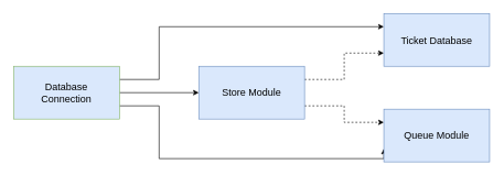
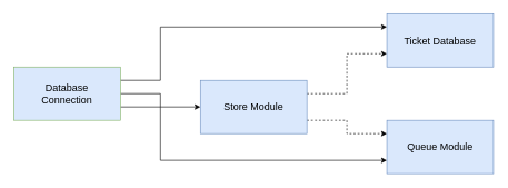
  <mxCell id="0" />
  <mxCell id="1" parent="0" />
  <mxCell id="2" style="edgeStyle=orthogonalEdgeStyle;rounded=0;orthogonalLoop=1;jettySize=auto;html=1;entryX=0;entryY=0.5;entryDx=0;entryDy=0;fontSize=15;" edge="1" parent="1" source="5" target="8"><mxGeometry relative="1" as="geometry" /></mxCell>
  <mxCell id="3" style="edgeStyle=orthogonalEdgeStyle;rounded=0;orthogonalLoop=1;jettySize=auto;html=1;exitX=1;exitY=0.25;exitDx=0;exitDy=0;entryX=0;entryY=0.25;entryDx=0;entryDy=0;fontSize=15;" edge="1" parent="1" source="5" target="9"><mxGeometry relative="1" as="geometry"><Array as="points"><mxPoint x="240" y="120" /><mxPoint x="240" y="40" /></Array></mxGeometry></mxCell>
  <mxCell id="4" style="edgeStyle=orthogonalEdgeStyle;rounded=0;orthogonalLoop=1;jettySize=auto;html=1;exitX=1;exitY=0.75;exitDx=0;exitDy=0;entryX=0;entryY=0.75;entryDx=0;entryDy=0;fontSize=15;" edge="1" parent="1" source="5" target="10"><mxGeometry relative="1" as="geometry"><Array as="points"><mxPoint x="240" y="160" /><mxPoint x="240" y="240" /></Array></mxGeometry></mxCell>
  <mxCell id="5" value="Database&lt;br&gt;Connection" style="rounded=0;whiteSpace=wrap;html=1;fontSize=15;fillColor=#dae8fc;strokeColor=#82b366;" vertex="1" parent="1"><mxGeometry x="20" y="100" width="160" height="80" as="geometry" /></mxCell>
  <mxCell id="6" style="edgeStyle=orthogonalEdgeStyle;rounded=0;orthogonalLoop=1;jettySize=auto;html=1;exitX=1;exitY=0.25;exitDx=0;exitDy=0;entryX=0;entryY=0.75;entryDx=0;entryDy=0;fontSize=15;dashed=1;" edge="1" parent="1" source="8" target="9"><mxGeometry relative="1" as="geometry" /></mxCell>
  <mxCell id="7" style="edgeStyle=orthogonalEdgeStyle;rounded=0;orthogonalLoop=1;jettySize=auto;html=1;exitX=1;exitY=0.75;exitDx=0;exitDy=0;entryX=0;entryY=0.25;entryDx=0;entryDy=0;fontSize=15;dashed=1;" edge="1" parent="1" source="8" target="10"><mxGeometry relative="1" as="geometry" /></mxCell>
- <mxCell id="8" value="Store Module" style="rounded=0;whiteSpace=wrap;html=1;fontSize=15;fillColor=#dae8fc;strokeColor=#6c8ebf;" vertex="1" parent="1"><mxGeometry x="300" y="100" width="160" height="80" as="geometry" /></mxCell>
+ <mxCell id="8" value="Store Module" style="rounded=0;whiteSpace=wrap;html=1;fontSize=15;fillColor=#dae8fc;strokeColor=#6c8ebf;" vertex="1" parent="1"><mxGeometry x="300" y="120" width="160" height="80" as="geometry" /></mxCell>
  <mxCell id="9" value="Ticket Database" style="rounded=0;whiteSpace=wrap;html=1;fontSize=15;fillColor=#dae8fc;strokeColor=#6c8ebf;" vertex="1" parent="1"><mxGeometry x="580" y="20" width="160" height="80" as="geometry" /></mxCell>
- <mxCell id="10" value="Queue Module" style="rounded=0;whiteSpace=wrap;html=1;fontSize=15;fillColor=#dae8fc;strokeColor=#6c8ebf;" vertex="1" parent="1"><mxGeometry x="580" y="165" width="160" height="80" as="geometry" /></mxCell>
+ <mxCell id="10" value="Queue Module" style="rounded=0;whiteSpace=wrap;html=1;fontSize=15;fillColor=#dae8fc;strokeColor=#6c8ebf;" vertex="1" parent="1"><mxGeometry x="580" y="180" width="160" height="80" as="geometry" /></mxCell>
